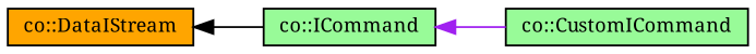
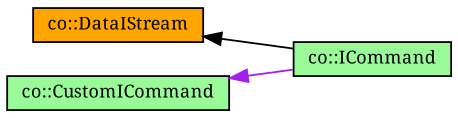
  digraph {
    fontname="Noto Serif"
    rankdir=LR
    node [color=black fillcolor=palegreen fontname="Noto Serif" fontsize=10 shape=record style=filled]
    edge [dir=back fontname="Noto Serif" fontsize=10 labelfontname=Sans labelfontsize=10 style=solid]
    n1 [fillcolor=orange height=0.2 label="co::DataIStream" width=0.4]
    n2 [height=0.2 label="co::ICommand" width=0.4]
    n3 [height=0.2 label="co::CustomICommand" width=0.4]
    n1 -> n2 [color=black]
-   n2 -> n3 [color=purple]
+   n3 -> n2 [color=purple]
  }
